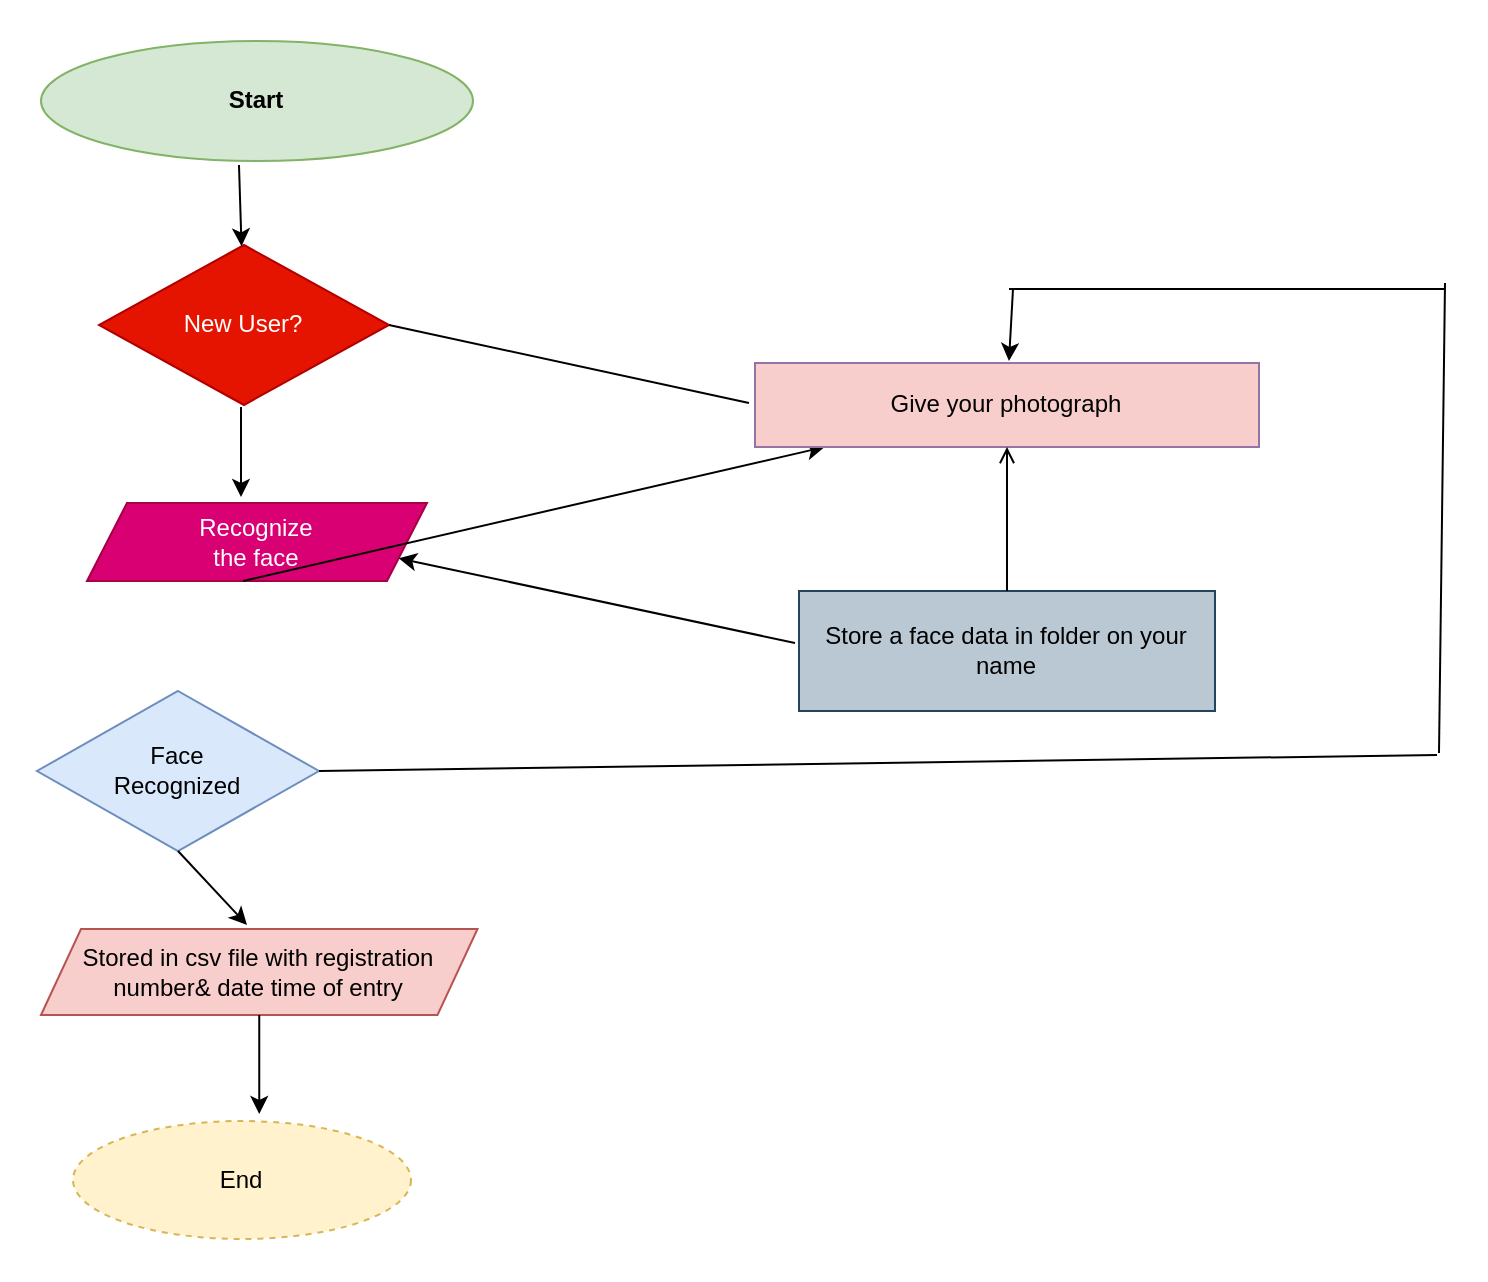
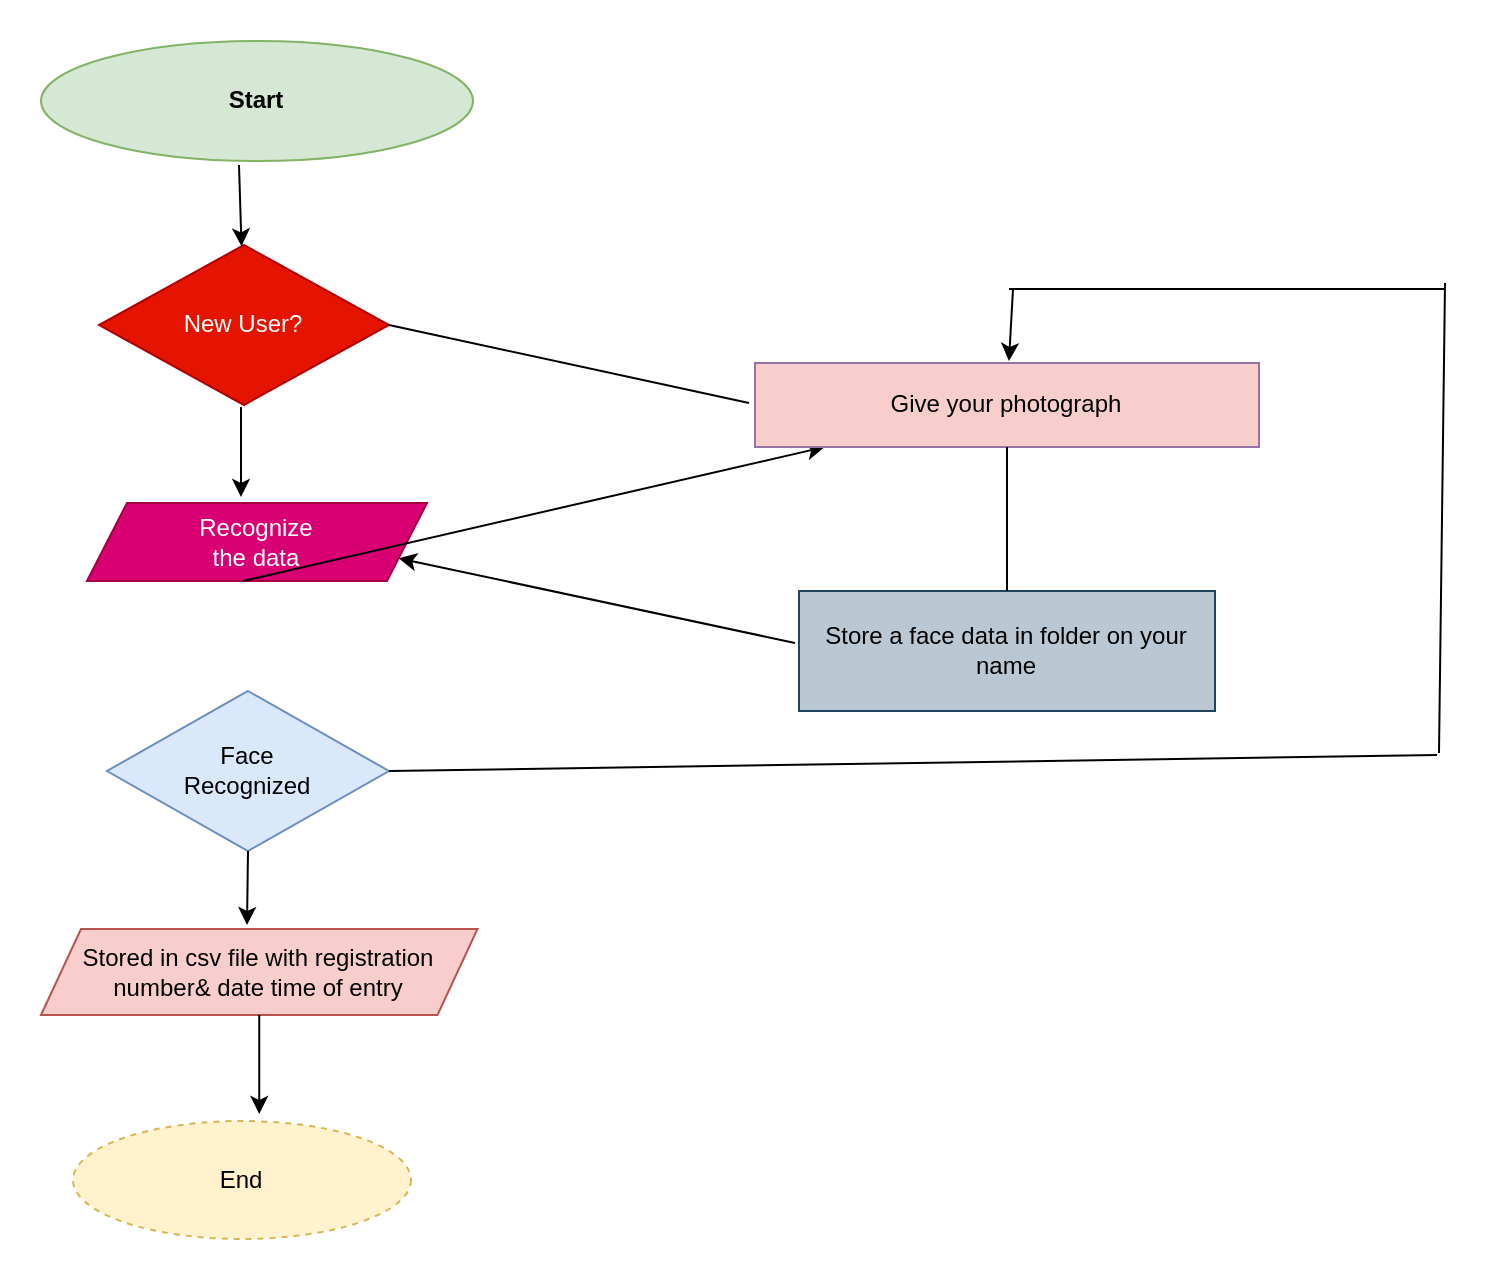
  <mxCell id="0" />
  <mxCell id="1" parent="0" />
  <mxCell id="2" value="&lt;b&gt;Start&lt;/b&gt;" style="ellipse;whiteSpace=wrap;html=1;fillColor=#d5e8d4;strokeColor=#82b366;" parent="1" vertex="1"><mxGeometry x="20" y="20" width="216" height="60" as="geometry" /></mxCell>
  <mxCell id="3" value="New User?" style="rhombus;whiteSpace=wrap;html=1;fillColor=#e51400;fontColor=#ffffff;strokeColor=#B20000;" parent="1" vertex="1"><mxGeometry x="49" y="122" width="145" height="80" as="geometry" /></mxCell>
- <mxCell id="4" value="Recognize&lt;div&gt;the face&lt;/div&gt;" style="shape=parallelogram;perimeter=parallelogramPerimeter;whiteSpace=wrap;html=1;fixedSize=1;fillColor=#d80073;fontColor=#ffffff;strokeColor=#A50040;" parent="1" vertex="1"><mxGeometry x="43" y="251" width="170" height="39" as="geometry" /></mxCell>
- <mxCell id="5" value="Face&lt;div&gt;Recognized&lt;/div&gt;" style="rhombus;whiteSpace=wrap;html=1;fillColor=#dae8fc;strokeColor=#6c8ebf;" parent="1" vertex="1"><mxGeometry x="18" y="345" width="141" height="80" as="geometry" /></mxCell>
+ <mxCell id="4" value="Recognize&lt;div&gt;the data&lt;/div&gt;" style="shape=parallelogram;perimeter=parallelogramPerimeter;whiteSpace=wrap;html=1;fixedSize=1;fillColor=#d80073;fontColor=#ffffff;strokeColor=#A50040;" parent="1" vertex="1"><mxGeometry x="43" y="251" width="170" height="39" as="geometry" /></mxCell>
+ <mxCell id="5" value="Face&lt;div&gt;Recognized&lt;/div&gt;" style="rhombus;whiteSpace=wrap;html=1;fillColor=#dae8fc;strokeColor=#6c8ebf;" parent="1" vertex="1"><mxGeometry x="53" y="345" width="141" height="80" as="geometry" /></mxCell>
  <mxCell id="6" value="Stored in csv file with registration number&amp;amp; date time of entry" style="shape=parallelogram;perimeter=parallelogramPerimeter;whiteSpace=wrap;html=1;fixedSize=1;fillColor=#f8cecc;strokeColor=#b85450;" parent="1" vertex="1"><mxGeometry x="20" y="464" width="218.25" height="43" as="geometry" /></mxCell>
  <mxCell id="7" value="End" style="ellipse;whiteSpace=wrap;html=1;fillColor=#fff2cc;strokeColor=#d6b656;dashed=1;" parent="1" vertex="1"><mxGeometry x="36" y="560" width="169" height="59" as="geometry" /></mxCell>
  <mxCell id="8" value="" style="endArrow=classic;html=1;rounded=0;" parent="1" target="3" edge="1"><mxGeometry width="50" height="50" relative="1" as="geometry"><mxPoint x="119" y="82" as="sourcePoint" /><mxPoint x="314" y="168" as="targetPoint" /></mxGeometry></mxCell>
  <mxCell id="9" value="" style="endArrow=classic;html=1;rounded=0;" parent="1" edge="1"><mxGeometry width="50" height="50" relative="1" as="geometry"><mxPoint x="120" y="203" as="sourcePoint" /><mxPoint x="120" y="248" as="targetPoint" /></mxGeometry></mxCell>
  <mxCell id="10" value="" style="endArrow=classic;html=1;rounded=0;exitX=0.459;exitY=1;exitDx=0;exitDy=0;exitPerimeter=0;" parent="1" source="4" target="13" edge="1"><mxGeometry width="50" height="50" relative="1" as="geometry"><mxPoint x="264" y="218" as="sourcePoint" /><mxPoint x="314" y="168" as="targetPoint" /></mxGeometry></mxCell>
  <mxCell id="11" value="" style="endArrow=classic;html=1;rounded=0;exitX=0.5;exitY=1;exitDx=0;exitDy=0;" parent="1" source="5" edge="1"><mxGeometry width="50" height="50" relative="1" as="geometry"><mxPoint x="264" y="452" as="sourcePoint" /><mxPoint x="123" y="462" as="targetPoint" /></mxGeometry></mxCell>
  <mxCell id="12" value="" style="endArrow=classic;html=1;rounded=0;exitX=0.5;exitY=1;exitDx=0;exitDy=0;entryX=0.551;entryY=-0.06;entryDx=0;entryDy=0;entryPerimeter=0;" parent="1" source="6" target="7" edge="1"><mxGeometry width="50" height="50" relative="1" as="geometry"><mxPoint x="264" y="452" as="sourcePoint" /><mxPoint x="314" y="402" as="targetPoint" /></mxGeometry></mxCell>
  <mxCell id="13" value="Give your photograph" style="rounded=0;whiteSpace=wrap;html=1;fillColor=#f8cecc;strokeColor=#9673a6;" parent="1" vertex="1"><mxGeometry x="377" y="181" width="252" height="42" as="geometry" /></mxCell>
  <mxCell id="14" value="Store a face data in folder on your name" style="rounded=0;whiteSpace=wrap;html=1;fillColor=#bac8d3;strokeColor=#23445d;" parent="1" vertex="1"><mxGeometry x="399" y="295" width="208" height="60" as="geometry" /></mxCell>
  <mxCell id="15" value="" style="endArrow=none;html=1;rounded=0;exitX=1;exitY=0.5;exitDx=0;exitDy=0;exitPerimeter=0;" edge="1" parent="1" source="5"><mxGeometry width="50" height="50" relative="1" as="geometry"><mxPoint x="196" y="389" as="sourcePoint" /><mxPoint x="718" y="377" as="targetPoint" /></mxGeometry></mxCell>
- <mxCell id="16" value="" style="endArrow=open;html=1;rounded=0;entryX=0.5;entryY=1;entryDx=0;entryDy=0;exitX=0.5;exitY=0;exitDx=0;exitDy=0;exitPerimeter=0;" edge="1" parent="1" source="14" target="13"><mxGeometry width="50" height="50" relative="1" as="geometry"><mxPoint x="502.5" y="288" as="sourcePoint" /><mxPoint x="502.5" y="231" as="targetPoint" /></mxGeometry></mxCell>
+ <mxCell id="16" value="" style="endArrow=none;html=1;rounded=0;entryX=0.5;entryY=1;entryDx=0;entryDy=0;exitX=0.5;exitY=0;exitDx=0;exitDy=0;exitPerimeter=0;" edge="1" parent="1" source="14" target="13"><mxGeometry width="50" height="50" relative="1" as="geometry"><mxPoint x="502.5" y="288" as="sourcePoint" /><mxPoint x="502.5" y="231" as="targetPoint" /></mxGeometry></mxCell>
  <mxCell id="17" value="" style="endArrow=none;html=1;rounded=0;" edge="1" parent="1"><mxGeometry width="50" height="50" relative="1" as="geometry"><mxPoint x="719" y="376" as="sourcePoint" /><mxPoint x="722" y="141" as="targetPoint" /></mxGeometry></mxCell>
  <mxCell id="18" value="" style="endArrow=none;html=1;rounded=0;" edge="1" parent="1"><mxGeometry width="50" height="50" relative="1" as="geometry"><mxPoint x="504" y="144" as="sourcePoint" /><mxPoint x="722" y="144" as="targetPoint" /></mxGeometry></mxCell>
  <mxCell id="19" value="" style="endArrow=classic;html=1;rounded=0;" edge="1" parent="1"><mxGeometry width="50" height="50" relative="1" as="geometry"><mxPoint x="506" y="144" as="sourcePoint" /><mxPoint x="504" y="180" as="targetPoint" /></mxGeometry></mxCell>
  <mxCell id="20" value="" style="endArrow=classic;html=1;rounded=0;entryX=1;entryY=0.75;entryDx=0;entryDy=0;" edge="1" parent="1" target="4"><mxGeometry width="50" height="50" relative="1" as="geometry"><mxPoint x="397" y="321" as="sourcePoint" /><mxPoint x="418" y="385" as="targetPoint" /></mxGeometry></mxCell>
  <mxCell id="21" value="" style="endArrow=none;html=1;rounded=0;entryX=1;entryY=0.5;entryDx=0;entryDy=0;" edge="1" parent="1" target="3"><mxGeometry width="50" height="50" relative="1" as="geometry"><mxPoint x="374" y="201" as="sourcePoint" /><mxPoint x="418" y="385" as="targetPoint" /></mxGeometry></mxCell>
